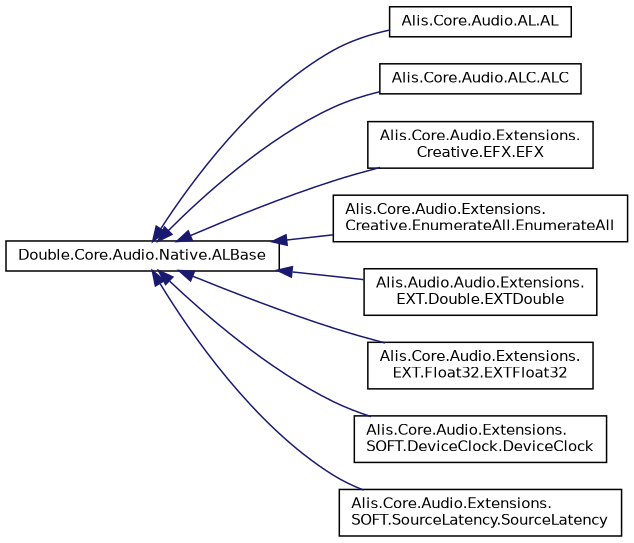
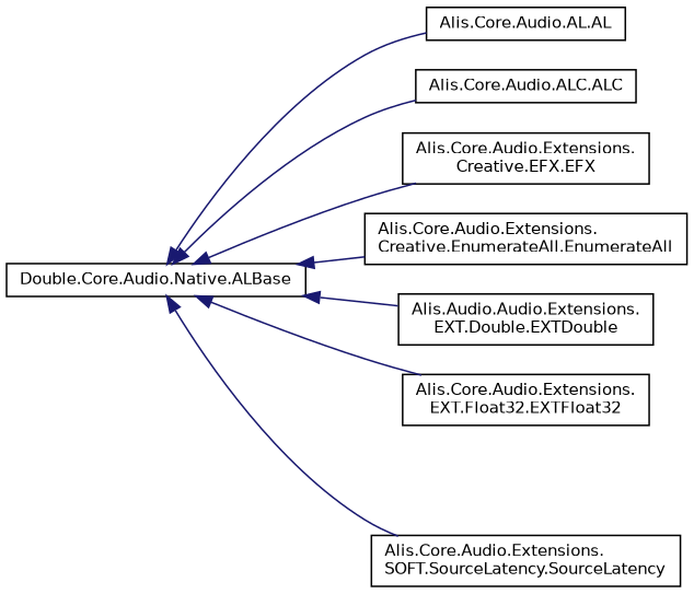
  digraph {
    rankdir=LR
    node [color=black fillcolor=white fontname=Helvetica fontsize=10 shape=record style=filled]
    edge [color=midnightblue dir=back fontname=Helvetica fontsize=10 labelfontname=Helvetica labelfontsize=10 style=solid]
    n1 [height=0.2 label="Double.Core.Audio.Native.ALBase" width=0.4]
    n2 [height=0.2 label="Alis.Core.Audio.AL.AL" width=0.4]
    n3 [height=0.2 label="Alis.Core.Audio.ALC.ALC" width=0.4]
    n4 [height=0.2 label="Alis.Core.Audio.Extensions.\lCreative.EFX.EFX" width=0.4]
    n5 [height=0.2 label="Alis.Core.Audio.Extensions.\lCreative.EnumerateAll.EnumerateAll" width=0.4]
    n6 [height=0.2 label="Alis.Audio.Audio.Extensions.\lEXT.Double.EXTDouble" width=0.4]
    n7 [height=0.2 label="Alis.Core.Audio.Extensions.\lEXT.Float32.EXTFloat32" width=0.4]
-   n8 [height=0.2 label="Alis.Core.Audio.Extensions.\lSOFT.DeviceClock.DeviceClock" width=0.4]
    n9 [height=0.2 label="Alis.Core.Audio.Extensions.\lSOFT.SourceLatency.SourceLatency" width=0.4]
    n1 -> n2
    n1 -> n3
    n1 -> n4
    n1 -> n5
    n1 -> n6
    n1 -> n7
-   n1 -> n8
    n1 -> n9
  }
